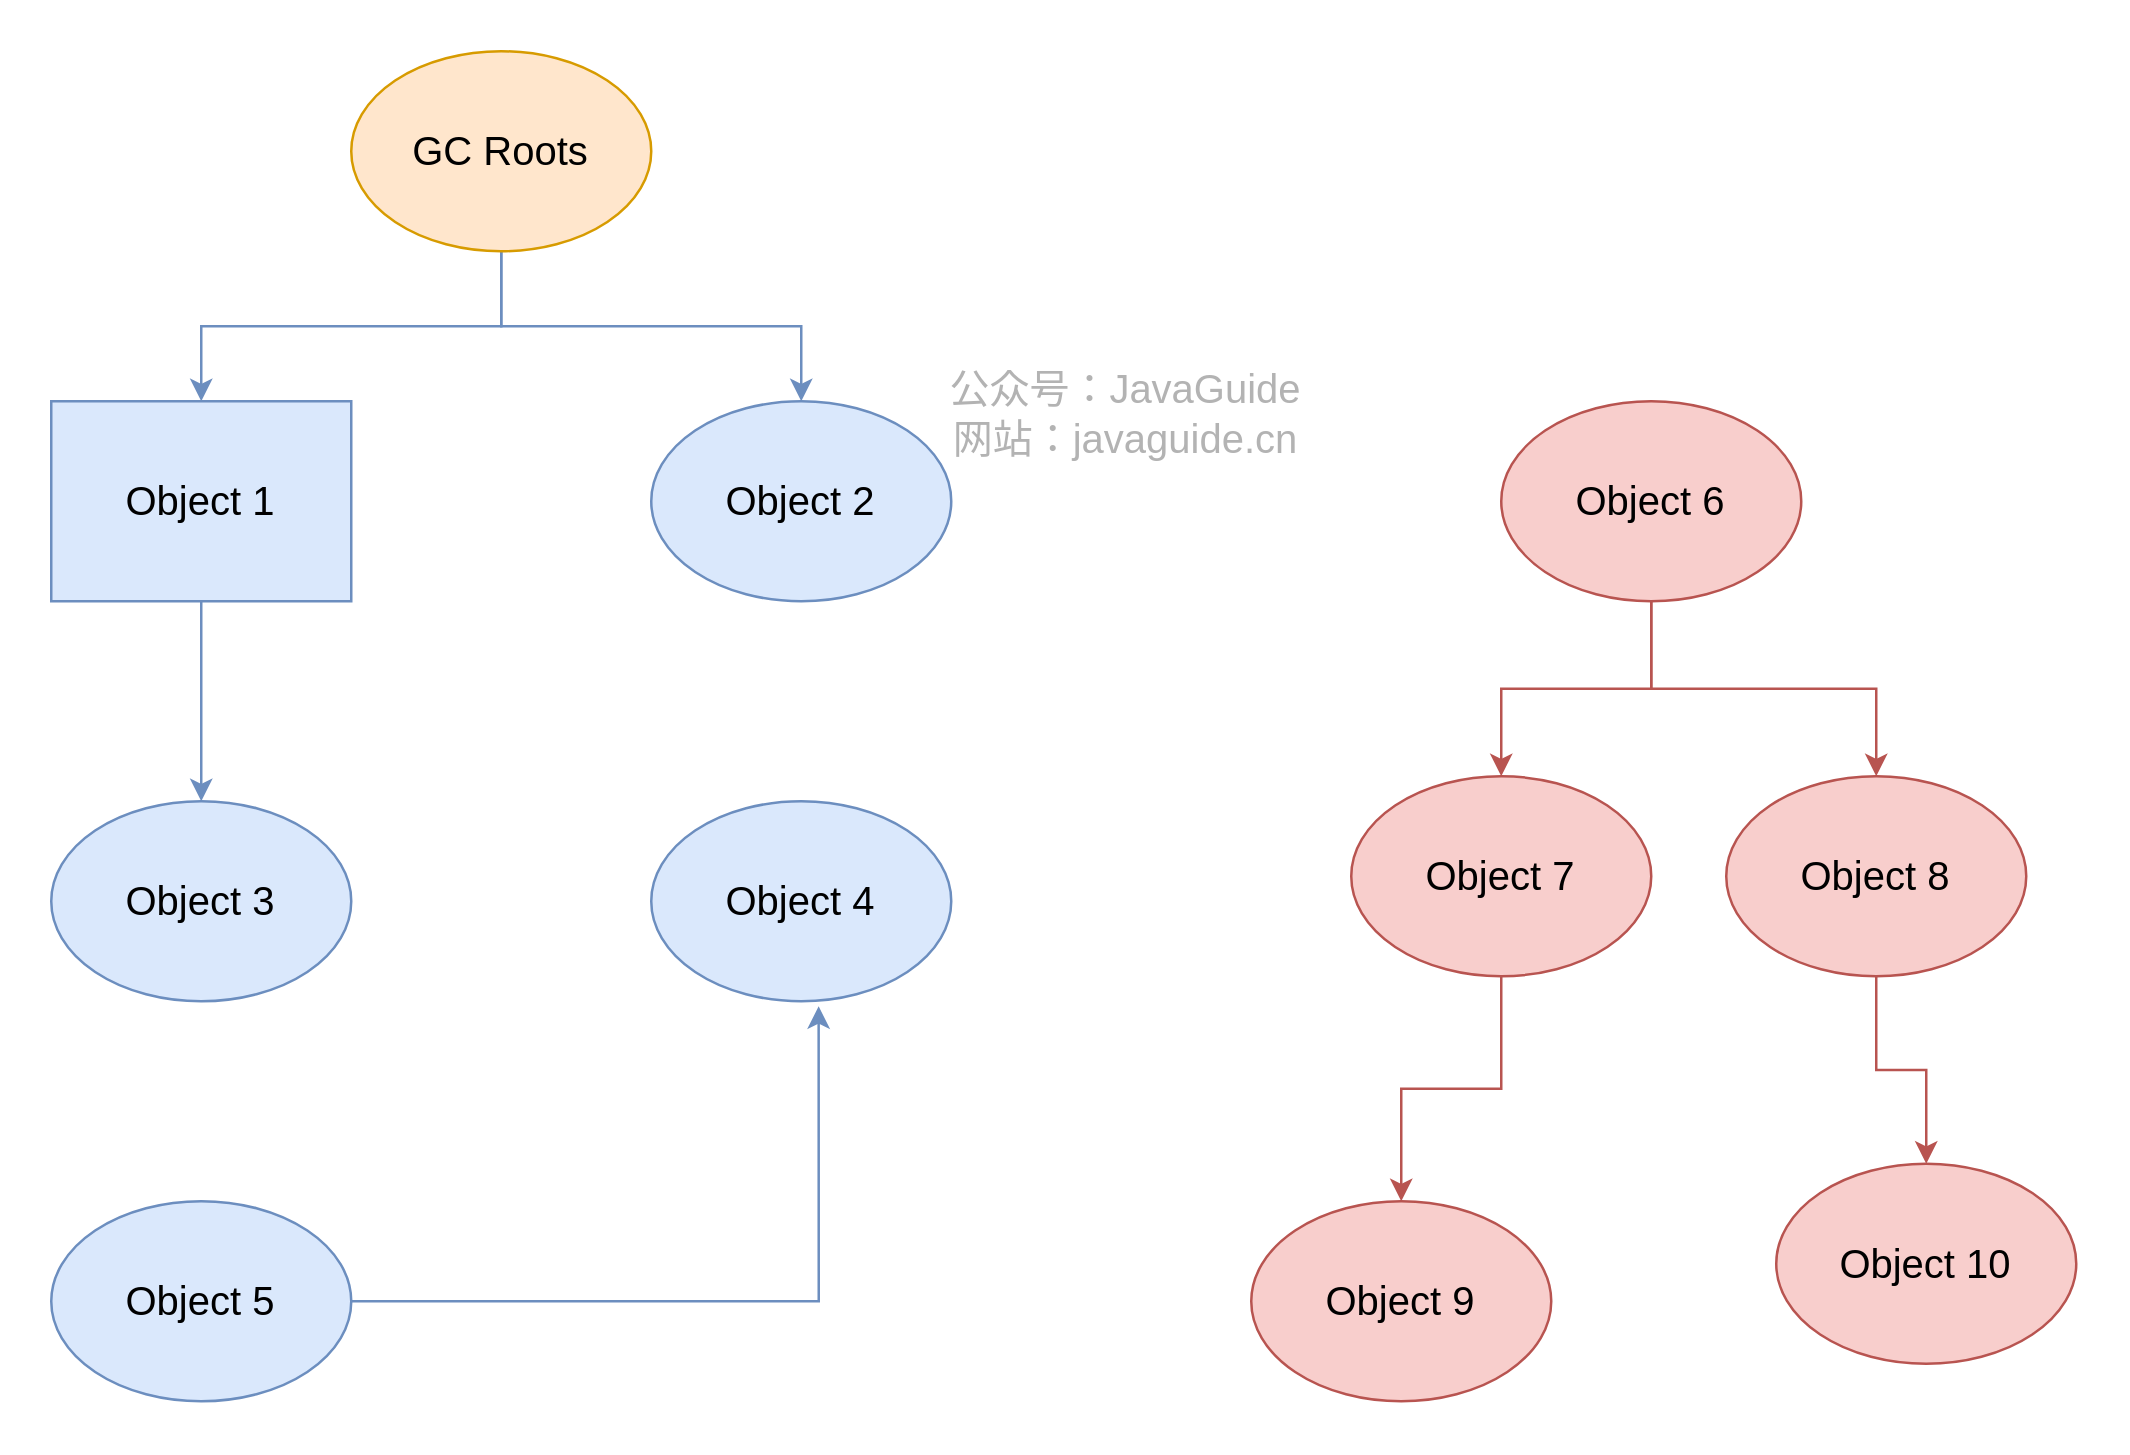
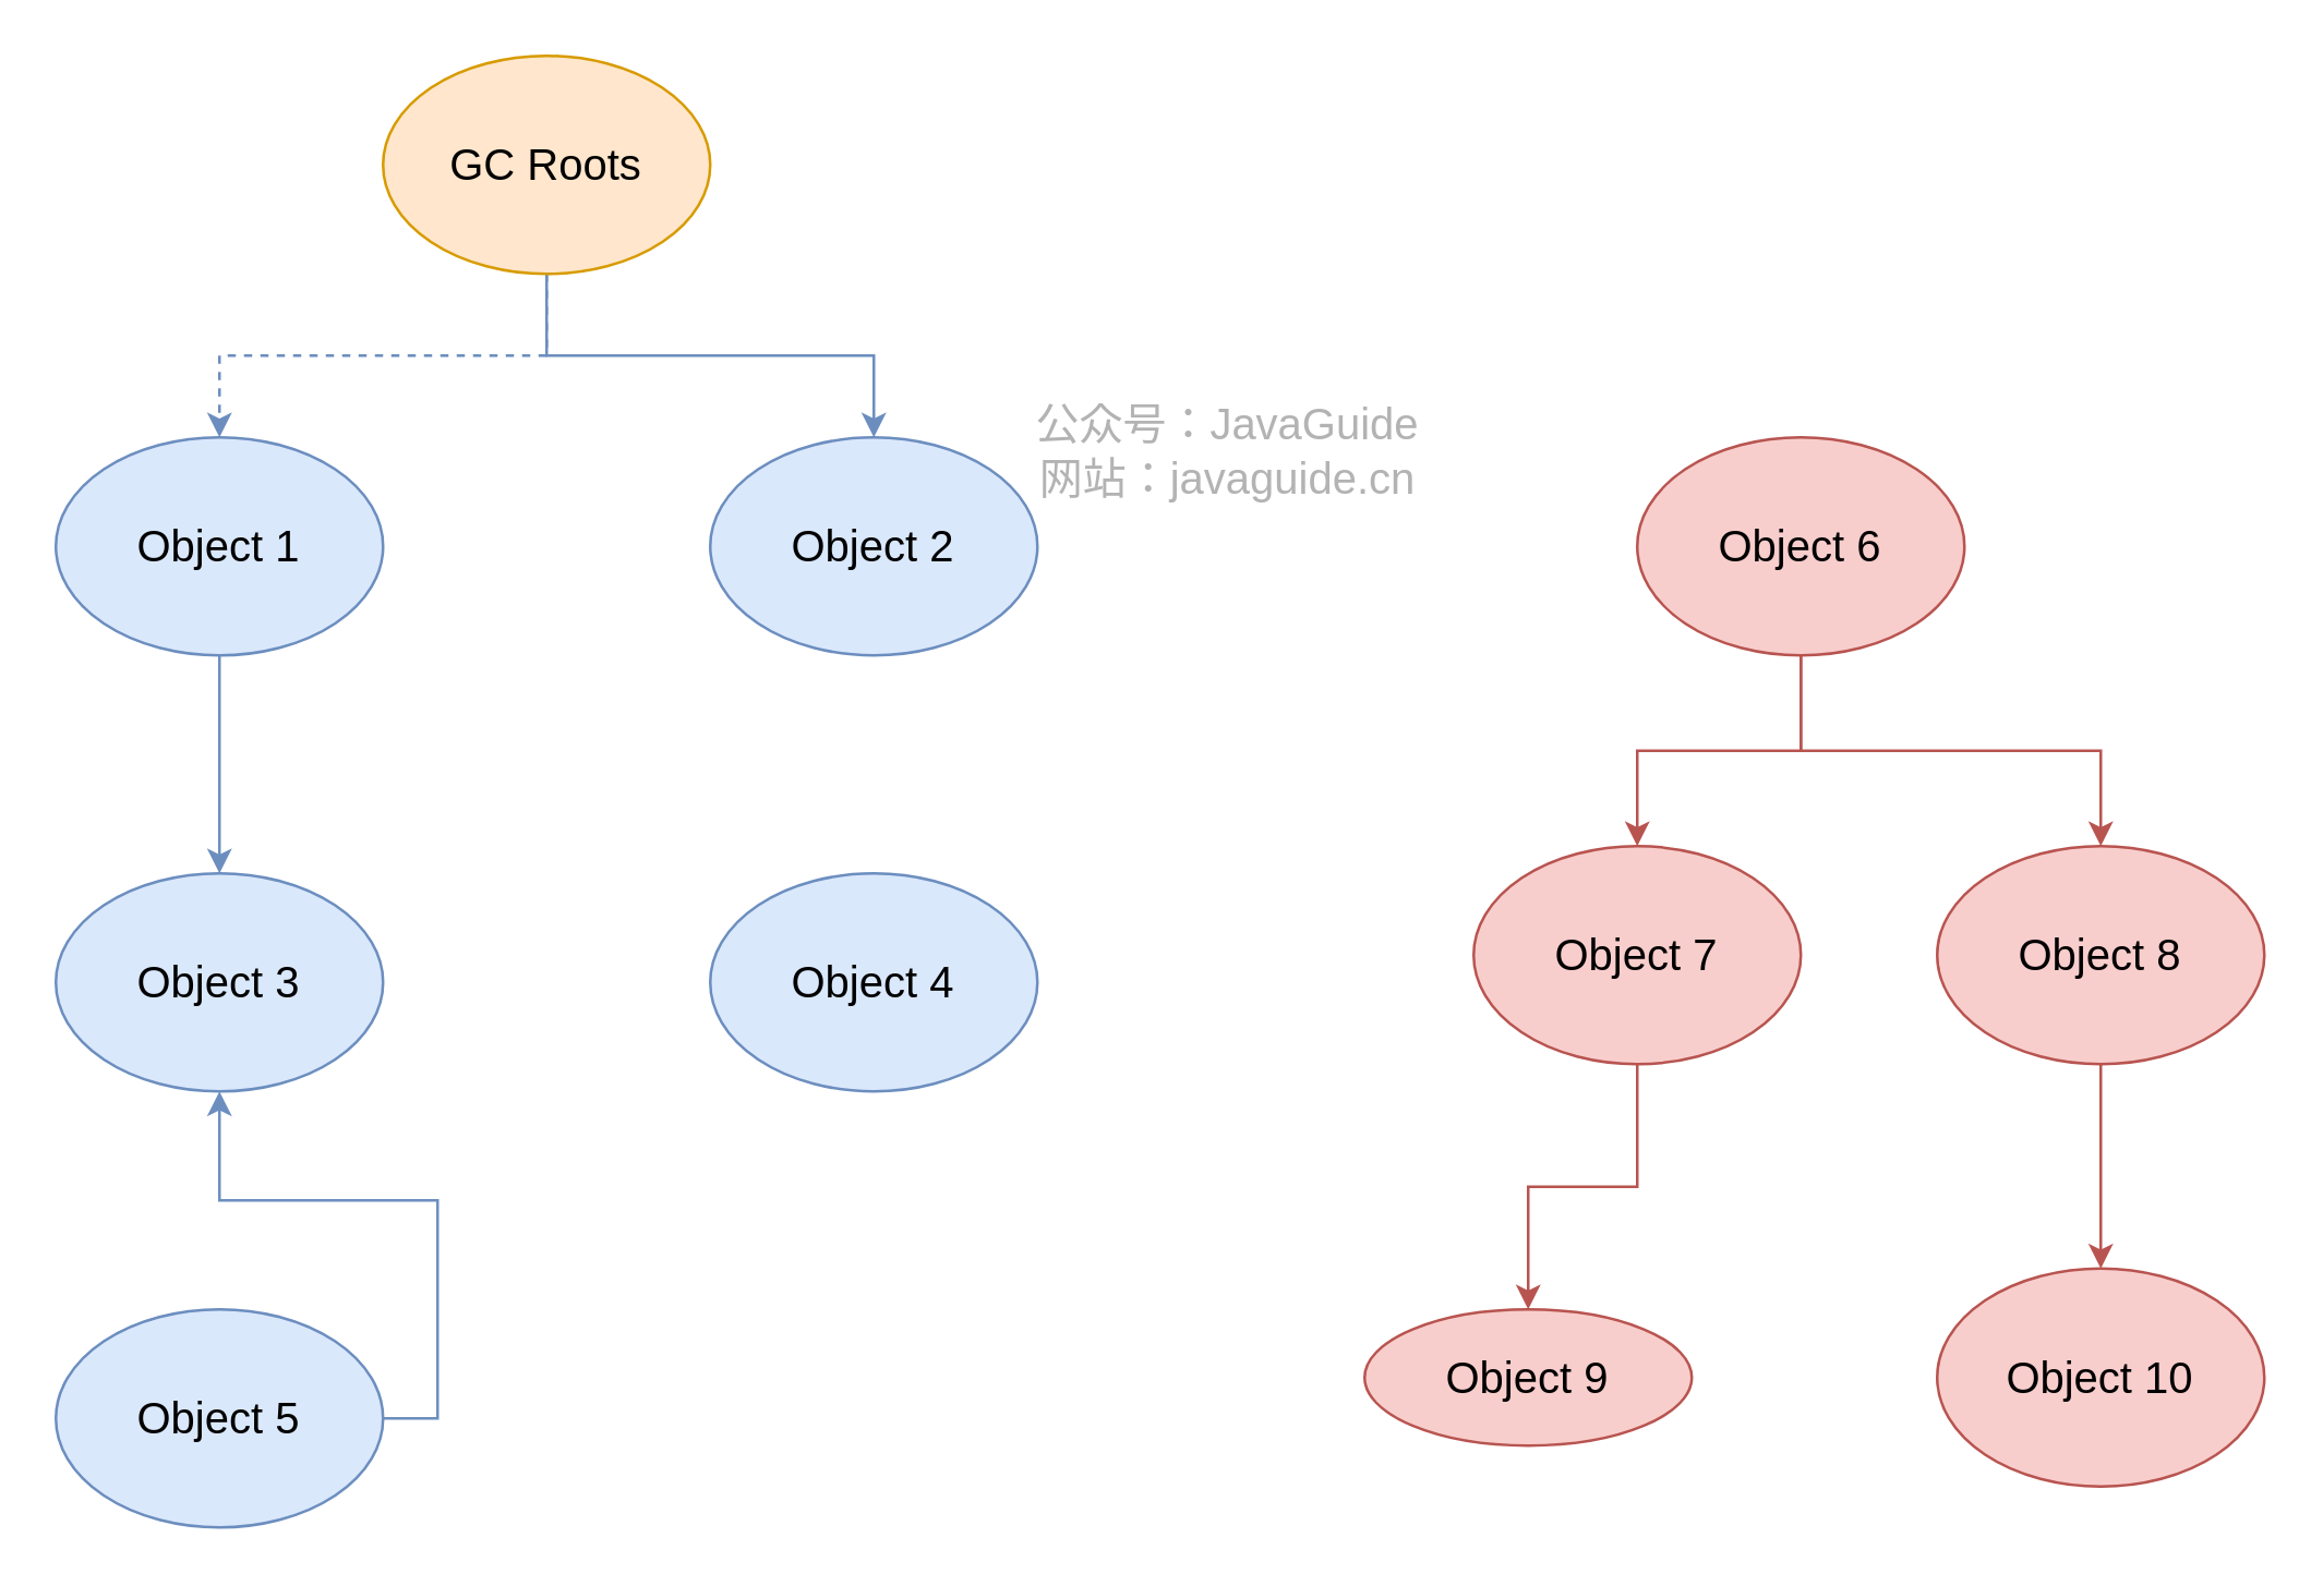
  <mxCell id="0" />
  <mxCell id="1" parent="0" />
- <mxCell id="2" style="edgeStyle=orthogonalEdgeStyle;rounded=0;sketch=0;orthogonalLoop=1;jettySize=auto;html=1;strokeWidth=1;strokeColor=#6c8ebf;fillColor=#dae8fc;fontSize=16;" parent="1" source="4" target="6" edge="1"><mxGeometry relative="1" as="geometry" /></mxCell>
+ <mxCell id="2" style="edgeStyle=orthogonalEdgeStyle;rounded=0;sketch=0;orthogonalLoop=1;jettySize=auto;html=1;strokeWidth=1;strokeColor=#6c8ebf;fillColor=#dae8fc;fontSize=16;dashed=1;" parent="1" source="4" target="6" edge="1"><mxGeometry relative="1" as="geometry" /></mxCell>
  <mxCell id="3" style="edgeStyle=orthogonalEdgeStyle;rounded=0;sketch=0;orthogonalLoop=1;jettySize=auto;html=1;strokeWidth=1;strokeColor=#6c8ebf;fillColor=#dae8fc;fontSize=16;" parent="1" source="4" target="7" edge="1"><mxGeometry relative="1" as="geometry" /></mxCell>
  <mxCell id="4" value="GC Roots" style="ellipse;whiteSpace=wrap;html=1;fontSize=16;fillColor=#ffe6cc;strokeColor=#d79b00;sketch=0;" parent="1" vertex="1"><mxGeometry x="140" y="20" width="120" height="80" as="geometry" /></mxCell>
  <mxCell id="5" style="edgeStyle=orthogonalEdgeStyle;rounded=0;sketch=0;orthogonalLoop=1;jettySize=auto;html=1;strokeWidth=1;strokeColor=#6c8ebf;fillColor=#dae8fc;fontSize=16;" parent="1" source="6" target="8" edge="1"><mxGeometry relative="1" as="geometry" /></mxCell>
- <mxCell id="6" value="Object 1" style="whiteSpace=wrap;html=1;fontSize=16;fillColor=#dae8fc;strokeColor=#6c8ebf;sketch=0;rounded=0;" parent="1" vertex="1"><mxGeometry x="20" y="160" width="120" height="80" as="geometry" /></mxCell>
+ <mxCell id="6" value="Object 1" style="ellipse;whiteSpace=wrap;html=1;fontSize=16;fillColor=#dae8fc;strokeColor=#6c8ebf;sketch=0;" parent="1" vertex="1"><mxGeometry x="20" y="160" width="120" height="80" as="geometry" /></mxCell>
  <mxCell id="7" value="Object 2" style="ellipse;whiteSpace=wrap;html=1;fontSize=16;fillColor=#dae8fc;strokeColor=#6c8ebf;sketch=0;" parent="1" vertex="1"><mxGeometry x="260" y="160" width="120" height="80" as="geometry" /></mxCell>
  <mxCell id="8" value="Object 3" style="ellipse;whiteSpace=wrap;html=1;fontSize=16;fillColor=#dae8fc;strokeColor=#6c8ebf;sketch=0;" parent="1" vertex="1"><mxGeometry x="20" y="320" width="120" height="80" as="geometry" /></mxCell>
  <mxCell id="9" value="Object 4" style="ellipse;whiteSpace=wrap;html=1;fontSize=16;fillColor=#dae8fc;strokeColor=#6c8ebf;sketch=0;" parent="1" vertex="1"><mxGeometry x="260" y="320" width="120" height="80" as="geometry" /></mxCell>
- <mxCell id="10" style="edgeStyle=orthogonalEdgeStyle;rounded=0;sketch=0;orthogonalLoop=1;jettySize=auto;html=1;exitX=1;exitY=0.5;exitDx=0;exitDy=0;entryX=0.558;entryY=1.025;entryDx=0;entryDy=0;entryPerimeter=0;strokeWidth=1;strokeColor=#6c8ebf;fillColor=#dae8fc;fontSize=16;" parent="1" source="11" target="9" edge="1"><mxGeometry relative="1" as="geometry" /></mxCell>
+ <mxCell id="10" style="edgeStyle=orthogonalEdgeStyle;rounded=0;sketch=0;orthogonalLoop=1;jettySize=auto;html=1;exitX=1;exitY=0.5;exitDx=0;exitDy=0;strokeWidth=1;strokeColor=#6c8ebf;fillColor=#dae8fc;fontSize=16;" parent="1" source="11" target="8" edge="1"><mxGeometry relative="1" as="geometry" /></mxCell>
  <mxCell id="11" value="Object 5" style="ellipse;whiteSpace=wrap;html=1;fontSize=16;fillColor=#dae8fc;strokeColor=#6c8ebf;sketch=0;" parent="1" vertex="1"><mxGeometry x="20" y="480" width="120" height="80" as="geometry" /></mxCell>
  <mxCell id="12" style="edgeStyle=orthogonalEdgeStyle;rounded=0;sketch=0;orthogonalLoop=1;jettySize=auto;html=1;strokeColor=#b85450;strokeWidth=1;fillColor=#f8cecc;fontSize=16;" parent="1" source="14" target="18" edge="1"><mxGeometry relative="1" as="geometry" /></mxCell>
  <mxCell id="13" style="edgeStyle=orthogonalEdgeStyle;rounded=0;sketch=0;orthogonalLoop=1;jettySize=auto;html=1;strokeColor=#b85450;strokeWidth=1;fillColor=#f8cecc;fontSize=16;" parent="1" source="14" target="16" edge="1"><mxGeometry relative="1" as="geometry" /></mxCell>
  <mxCell id="14" value="Object 6" style="ellipse;whiteSpace=wrap;html=1;fontSize=16;fillColor=#f8cecc;strokeColor=#b85450;sketch=0;" parent="1" vertex="1"><mxGeometry x="600" y="160" width="120" height="80" as="geometry" /></mxCell>
  <mxCell id="15" style="edgeStyle=orthogonalEdgeStyle;rounded=0;sketch=0;orthogonalLoop=1;jettySize=auto;html=1;entryX=0.5;entryY=0;entryDx=0;entryDy=0;strokeColor=#b85450;strokeWidth=1;fillColor=#f8cecc;fontSize=16;" parent="1" source="16" target="19" edge="1"><mxGeometry relative="1" as="geometry" /></mxCell>
- <mxCell id="16" value="Object 8" style="ellipse;whiteSpace=wrap;html=1;fontSize=16;fillColor=#f8cecc;strokeColor=#b85450;sketch=0;" parent="1" vertex="1"><mxGeometry x="690" y="310" width="120" height="80" as="geometry" /></mxCell>
+ <mxCell id="16" value="Object 8" style="ellipse;whiteSpace=wrap;html=1;fontSize=16;fillColor=#f8cecc;strokeColor=#b85450;sketch=0;" parent="1" vertex="1"><mxGeometry x="710" y="310" width="120" height="80" as="geometry" /></mxCell>
  <mxCell id="17" style="edgeStyle=orthogonalEdgeStyle;rounded=0;sketch=0;orthogonalLoop=1;jettySize=auto;html=1;entryX=0.5;entryY=0;entryDx=0;entryDy=0;strokeColor=#b85450;strokeWidth=1;fillColor=#f8cecc;fontSize=16;" parent="1" source="18" target="20" edge="1"><mxGeometry relative="1" as="geometry" /></mxCell>
  <mxCell id="18" value="Object 7" style="ellipse;whiteSpace=wrap;html=1;fontSize=16;fillColor=#f8cecc;strokeColor=#b85450;sketch=0;" parent="1" vertex="1"><mxGeometry x="540" y="310" width="120" height="80" as="geometry" /></mxCell>
  <mxCell id="19" value="Object 10" style="ellipse;whiteSpace=wrap;html=1;fontSize=16;fillColor=#f8cecc;strokeColor=#b85450;sketch=0;" parent="1" vertex="1"><mxGeometry x="710" y="465" width="120" height="80" as="geometry" /></mxCell>
- <mxCell id="20" value="Object 9" style="ellipse;whiteSpace=wrap;html=1;fontSize=16;fillColor=#f8cecc;strokeColor=#b85450;sketch=0;" parent="1" vertex="1"><mxGeometry x="500" y="480" width="120" height="80" as="geometry" /></mxCell>
+ <mxCell id="20" value="Object 9" style="ellipse;whiteSpace=wrap;html=1;fontSize=16;fillColor=#f8cecc;strokeColor=#b85450;sketch=0;" parent="1" vertex="1"><mxGeometry x="500" y="480" width="120" height="50" as="geometry" /></mxCell>
  <mxCell id="21" value="公众号：JavaGuide&lt;br style=&quot;font-size: 16px;&quot;&gt;网站：javaguide.cn" style="text;html=1;strokeColor=none;fillColor=none;align=center;verticalAlign=middle;whiteSpace=wrap;rounded=0;labelBackgroundColor=none;fontSize=16;fontColor=#B3B3B3;rotation=0;sketch=0;" vertex="1" parent="1"><mxGeometry x="360" y="160" width="180" height="10" as="geometry" /></mxCell>
